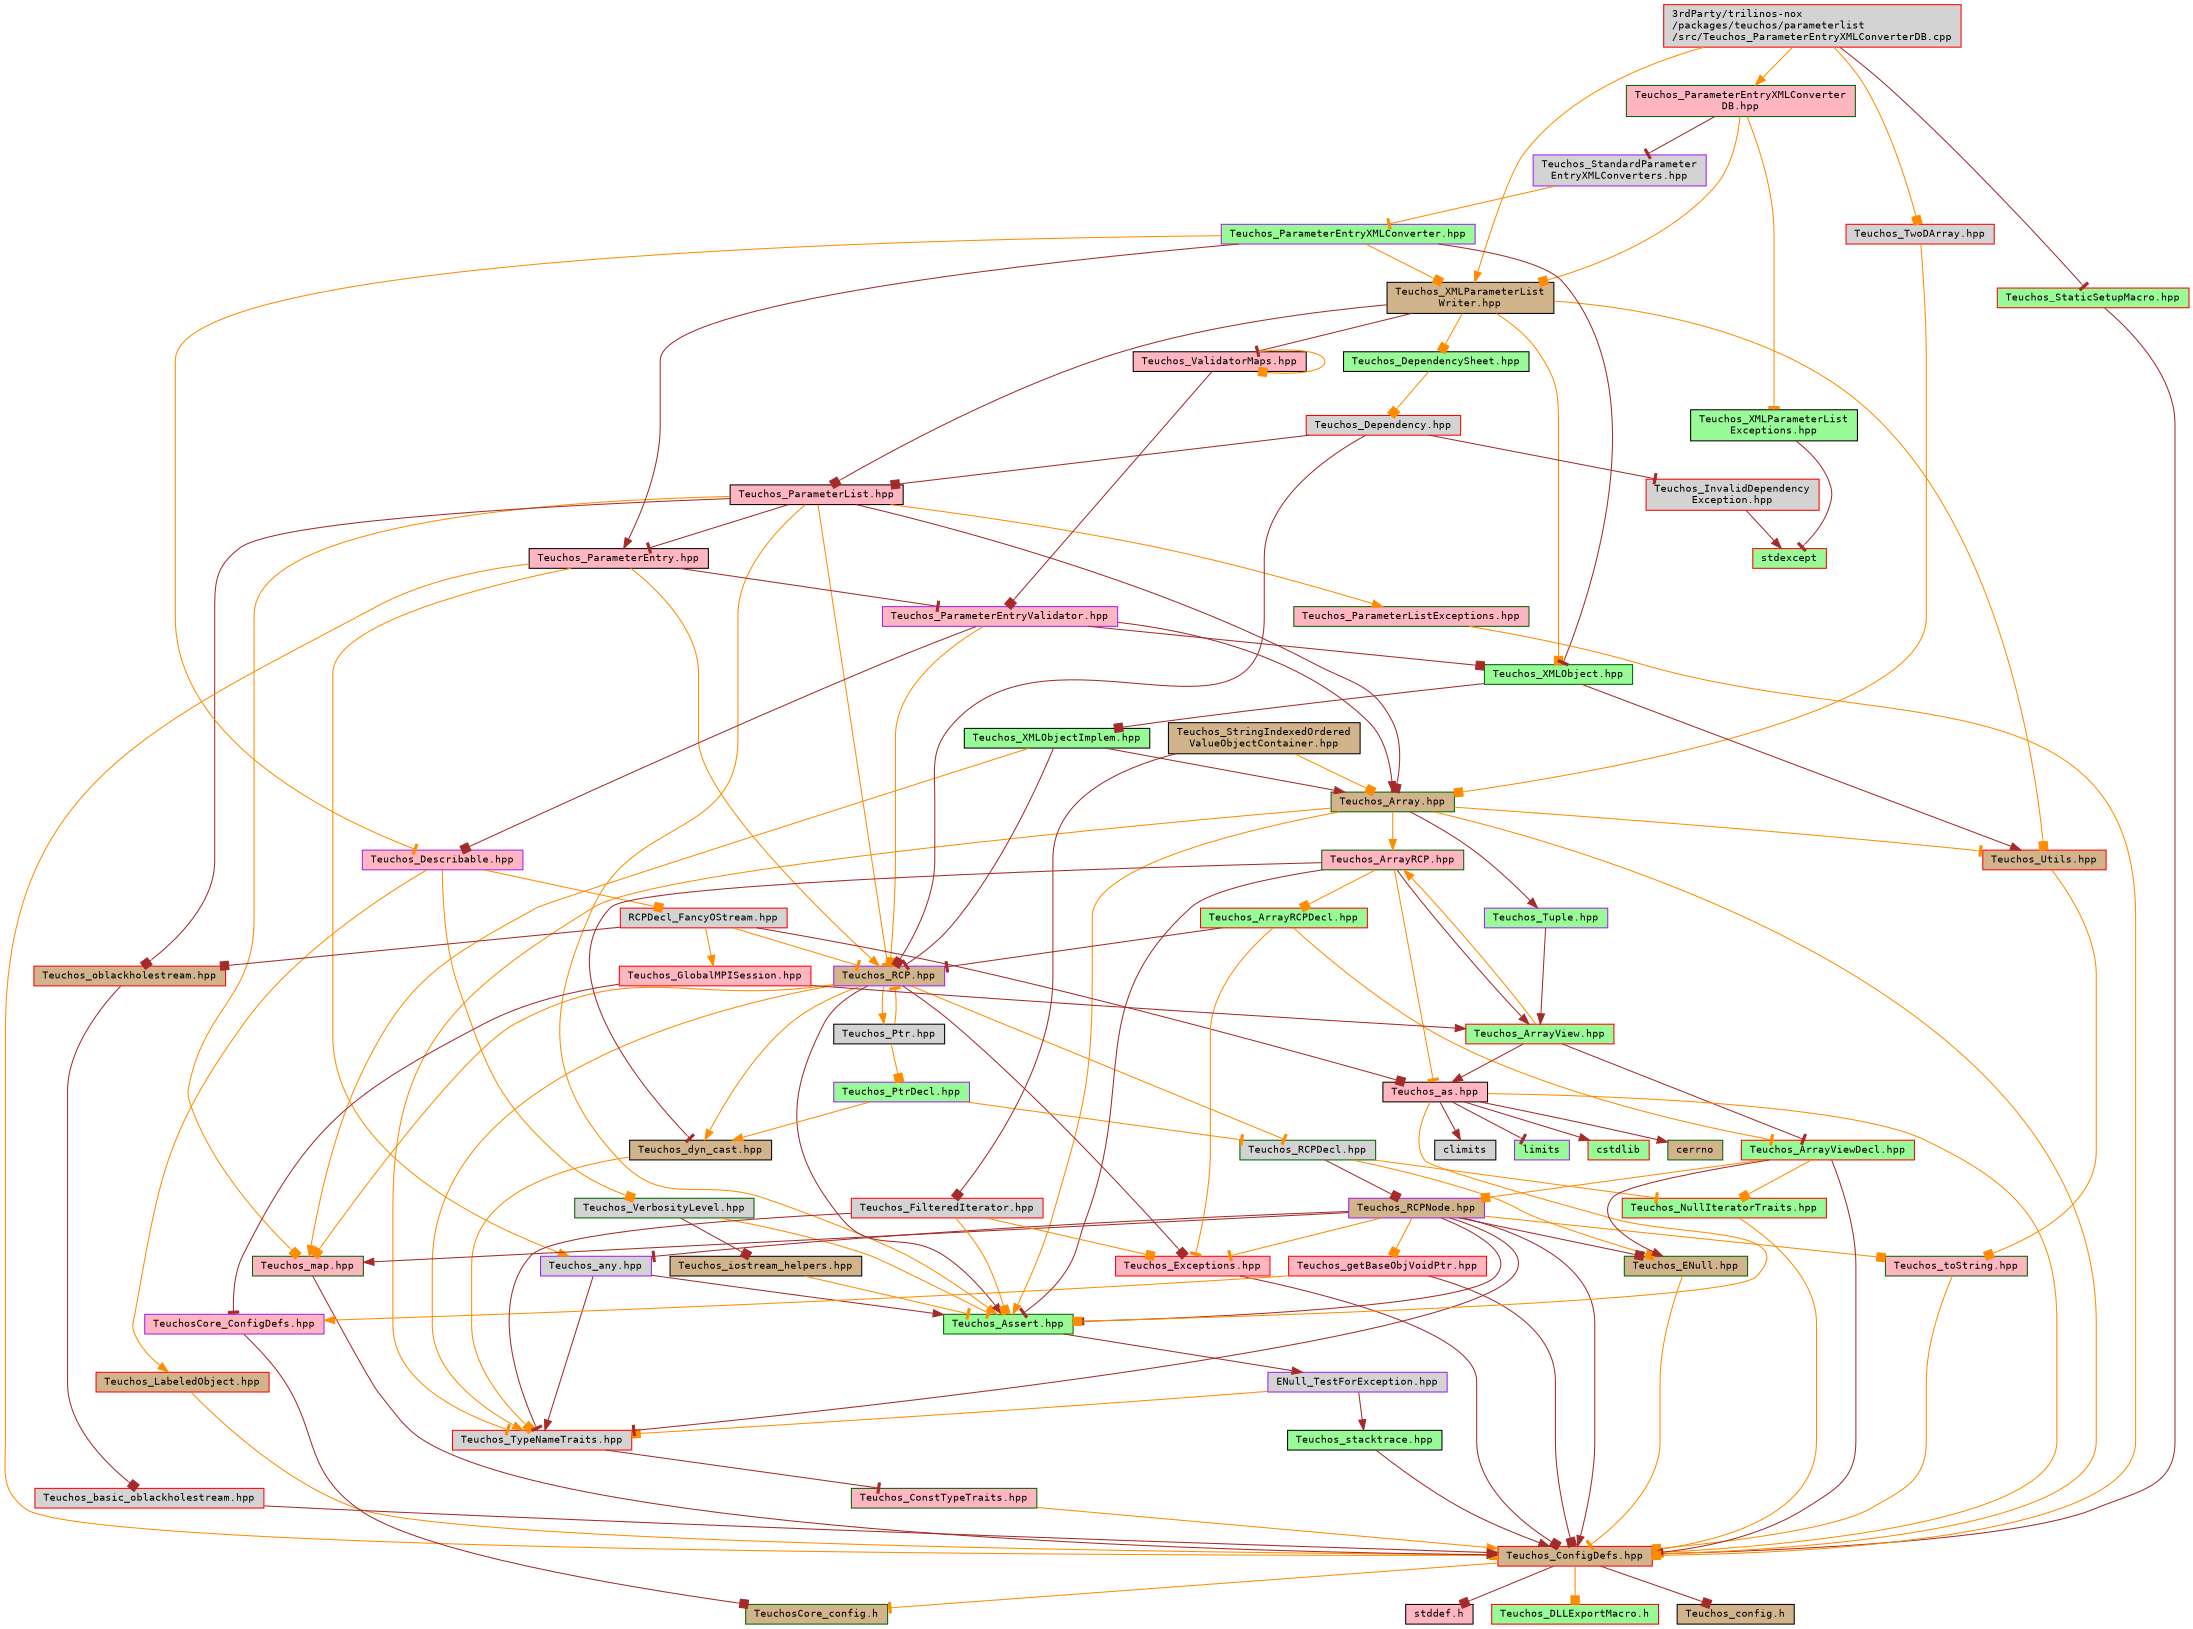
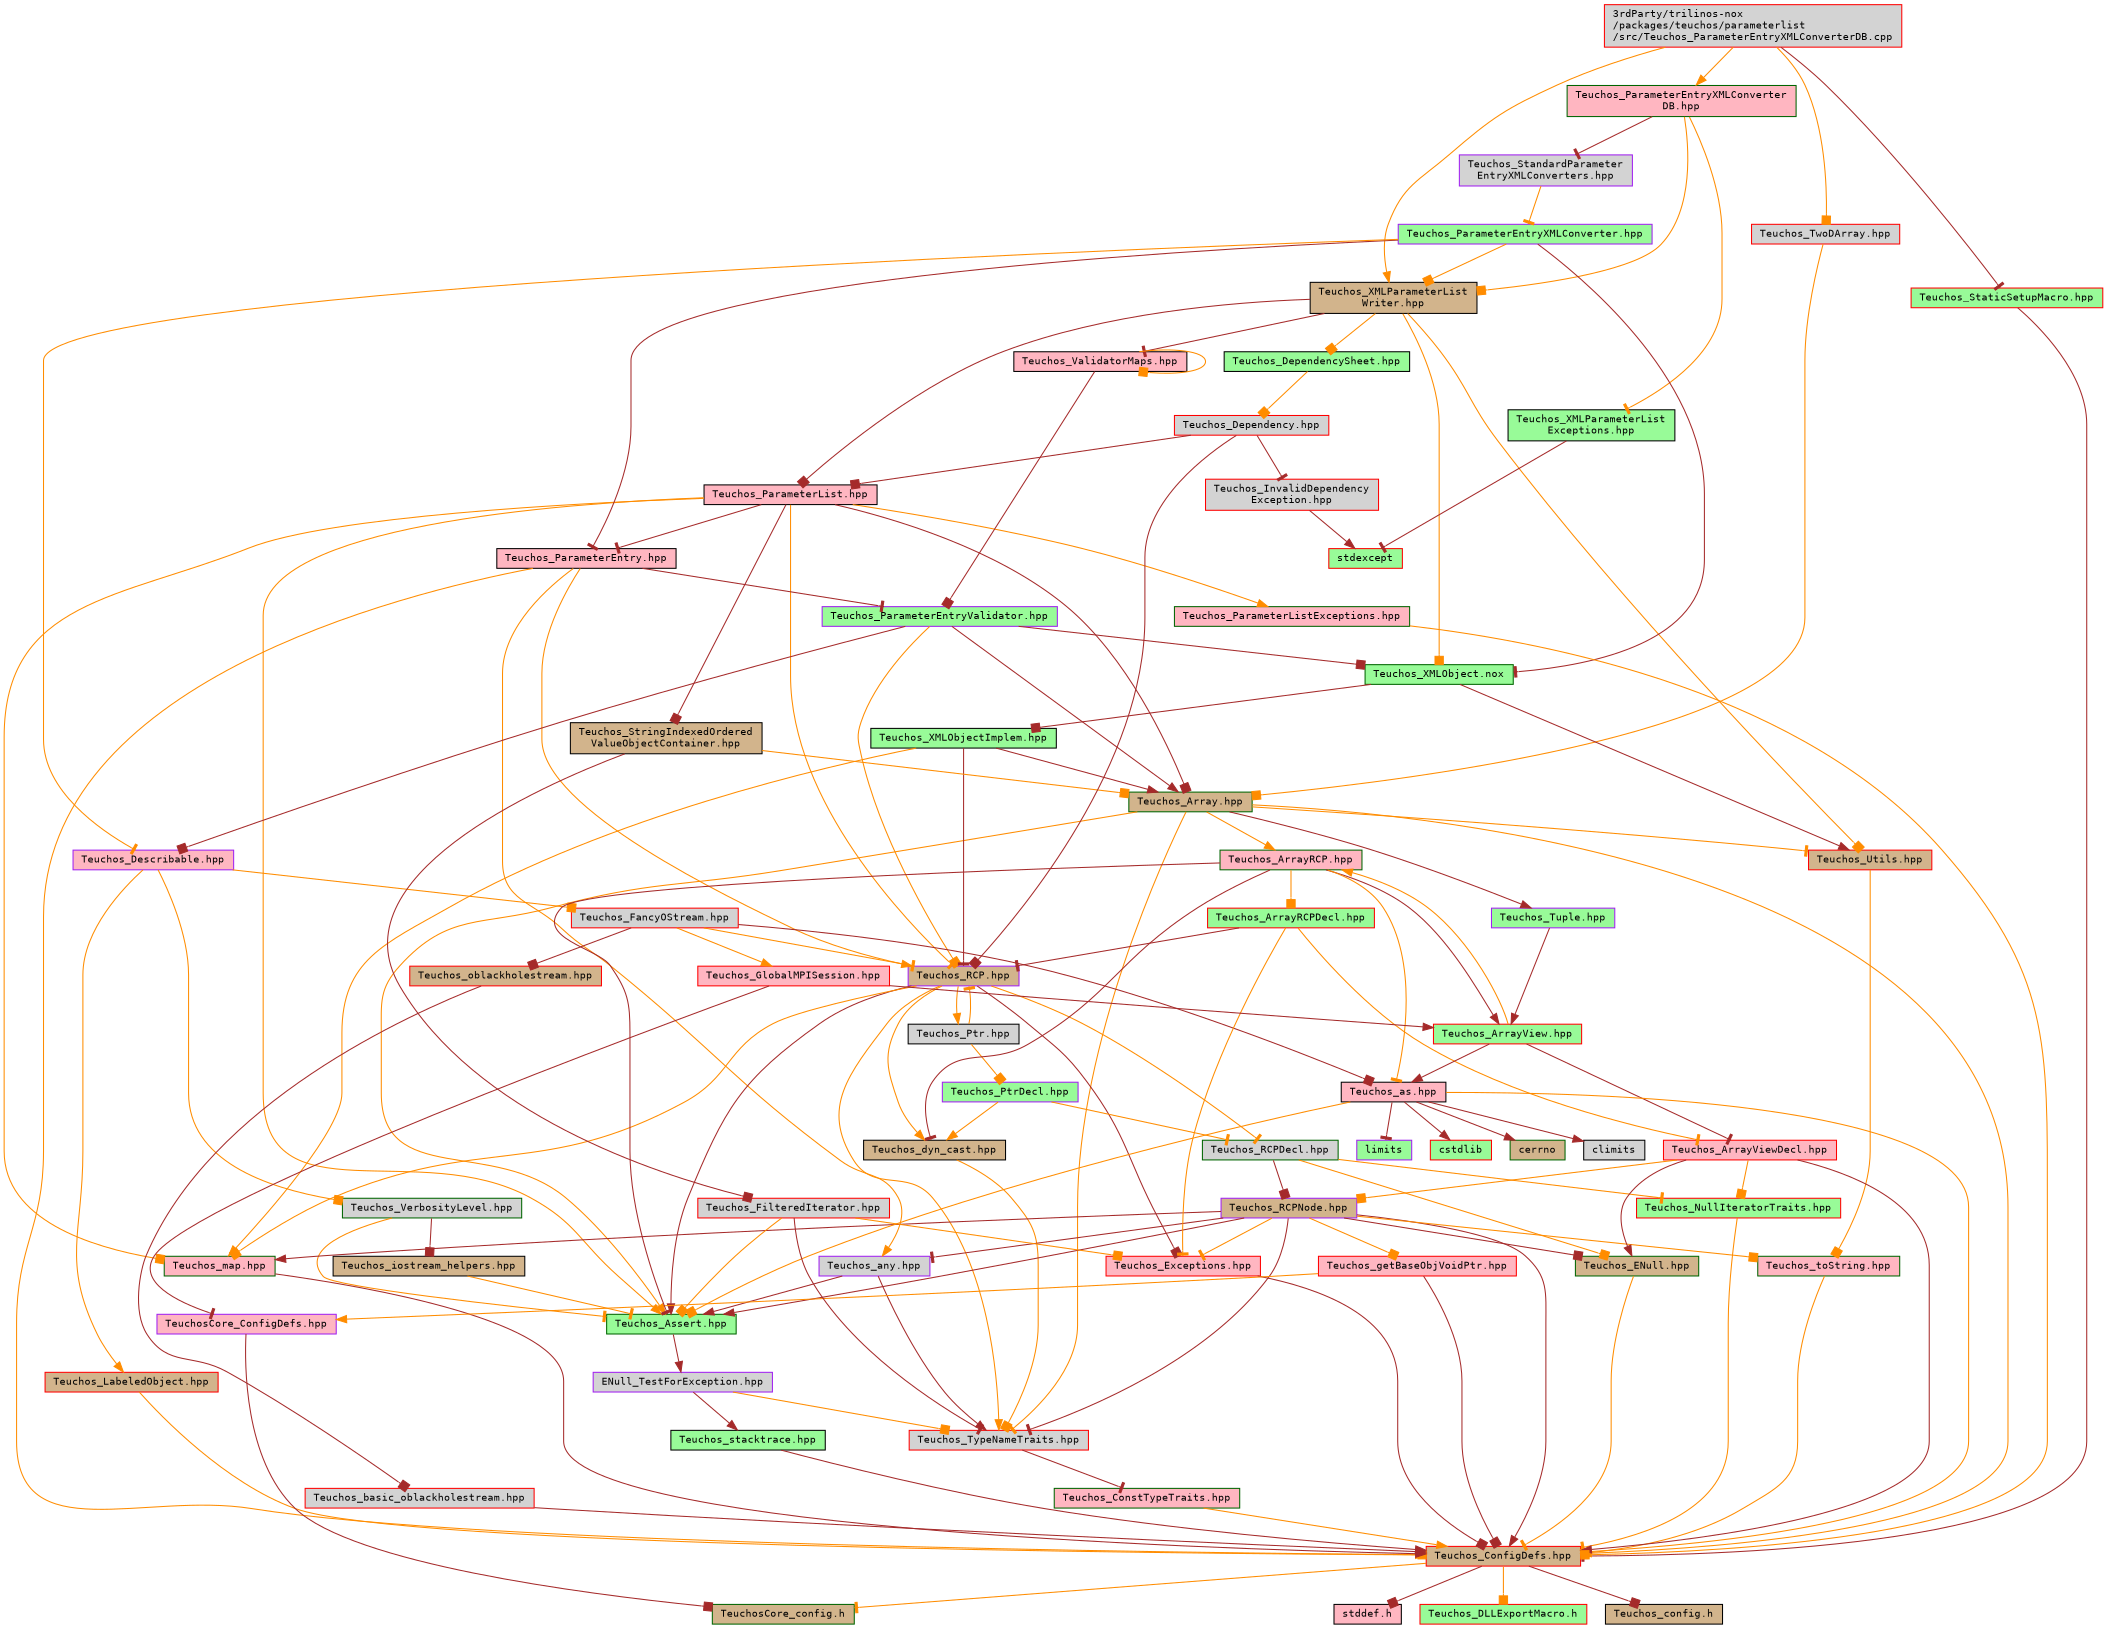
  digraph {
    fontname="DejaVu Sans Mono"
    node [color=red fillcolor=palegreen fontname="DejaVu Sans Mono" fontsize=10 shape=record style=filled]
    edge [arrowhead=box color=darkorange fontname="DejaVu Sans Mono" fontsize=10 labelfontname=Helvetica labelfontsize=10 style=solid]
    n1 [fillcolor=lightgrey fontcolor=black height=0.2 label="3rdParty/trilinos-nox\l/packages/teuchos/parameterlist\l/src/Teuchos_ParameterEntryXMLConverterDB.cpp" width=0.4]
    n2 [color=darkgreen fillcolor=lightpink height=0.2 label="Teuchos_ParameterEntryXMLConverter\lDB.hpp" width=0.4]
    n3 [color=black fillcolor=tan height=0.2 label="Teuchos_XMLParameterList\lWriter.hpp" width=0.4]
    n4 [height=0.2 label="Teuchos_StaticSetupMacro.hpp" width=0.4]
    n5 [fillcolor=lightgrey height=0.2 label="Teuchos_TwoDArray.hpp" width=0.4]
    n6 [color=purple fillcolor=lightgrey height=0.2 label="Teuchos_StandardParameter\lEntryXMLConverters.hpp" width=0.4]
    n7 [color=black height=0.2 label="Teuchos_XMLParameterList\lExceptions.hpp" width=0.4]
-   n8 [color=darkgreen height=0.2 label="Teuchos_XMLObject.hpp" width=0.4]
+   n8 [color=darkgreen height=0.2 label="Teuchos_XMLObject.nox" width=0.4]
    n9 [fillcolor=tan height=0.2 label="Teuchos_Utils.hpp" width=0.4]
    n10 [color=black fillcolor=lightpink height=0.2 label="Teuchos_ParameterList.hpp" width=0.4]
    n11 [color=black height=0.2 label="Teuchos_DependencySheet.hpp" width=0.4]
    n12 [color=black fillcolor=lightpink height=0.2 label="Teuchos_ValidatorMaps.hpp" width=0.4]
    n13 [fillcolor=tan height=0.2 label="Teuchos_ConfigDefs.hpp" width=0.4]
    n14 [color=darkgreen fillcolor=tan height=0.2 label="Teuchos_Array.hpp" width=0.4]
    n15 [color=purple height=0.2 label="Teuchos_ParameterEntryXMLConverter.hpp" width=0.4]
    n16 [height=0.2 label=stdexcept width=0.4]
    n17 [color=black fillcolor=lightpink height=0.2 label="Teuchos_ParameterEntry.hpp" width=0.4]
    n18 [color=purple fillcolor=lightpink height=0.2 label="Teuchos_Describable.hpp" width=0.4]
    n19 [color=purple fillcolor=lightgrey height=0.2 label="Teuchos_any.hpp" width=0.4]
    n20 [color=purple fillcolor=tan height=0.2 label="Teuchos_RCP.hpp" width=0.4]
-   n21 [color=purple fillcolor=lightpink height=0.2 label="Teuchos_ParameterEntryValidator.hpp" width=0.4]
+   n21 [color=purple height=0.2 label="Teuchos_ParameterEntryValidator.hpp" width=0.4]
    n22 [color=black height=0.2 label="Teuchos_XMLObjectImplem.hpp" width=0.4]
    n23 [color=darkgreen fillcolor=lightgrey height=0.2 label="Teuchos_VerbosityLevel.hpp" width=0.4]
-   n24 [fillcolor=lightgrey height=0.2 label="RCPDecl_FancyOStream.hpp" width=0.4]
+   n24 [fillcolor=lightgrey height=0.2 label="Teuchos_FancyOStream.hpp" width=0.4]
    n25 [fillcolor=tan height=0.2 label="Teuchos_LabeledObject.hpp" width=0.4]
    n26 [color=darkgreen fillcolor=tan height=0.2 label="TeuchosCore_config.h" width=0.4]
    n27 [color=black fillcolor=tan height=0.2 label="Teuchos_config.h" width=0.4]
    n28 [color=black fillcolor=lightpink height=0.2 label="stddef.h" width=0.4]
    n29 [height=0.2 label="Teuchos_DLLExportMacro.h" width=0.4]
    n30 [color=darkgreen height=0.2 label="Teuchos_Assert.hpp" width=0.4]
    n31 [fillcolor=lightgrey height=0.2 label="Teuchos_TypeNameTraits.hpp" width=0.4]
    n32 [color=darkgreen fillcolor=lightgrey height=0.2 label="Teuchos_RCPDecl.hpp" width=0.4]
    n33 [color=darkgreen fillcolor=lightpink height=0.2 label="Teuchos_map.hpp" width=0.4]
    n34 [fillcolor=lightpink height=0.2 label="Teuchos_Exceptions.hpp" width=0.4]
    n35 [color=black fillcolor=lightgrey height=0.2 label="Teuchos_Ptr.hpp" width=0.4]
    n36 [color=black fillcolor=tan height=0.2 label="Teuchos_dyn_cast.hpp" width=0.4]
    n37 [color=purple fillcolor=lightgrey height=0.2 label="ENull_TestForException.hpp" width=0.4]
    n38 [color=darkgreen fillcolor=lightpink height=0.2 label="Teuchos_ConstTypeTraits.hpp" width=0.4]
    n39 [color=black height=0.2 label="Teuchos_stacktrace.hpp" width=0.4]
    n40 [color=purple fillcolor=tan height=0.2 label="Teuchos_RCPNode.hpp" width=0.4]
    n41 [color=darkgreen fillcolor=tan height=0.2 label="Teuchos_ENull.hpp" width=0.4]
    n42 [height=0.2 label="Teuchos_NullIteratorTraits.hpp" width=0.4]
    n43 [color=purple height=0.2 label="Teuchos_PtrDecl.hpp" width=0.4]
    n44 [color=darkgreen fillcolor=lightpink height=0.2 label="Teuchos_toString.hpp" width=0.4]
    n45 [fillcolor=lightpink height=0.2 label="Teuchos_getBaseObjVoidPtr.hpp" width=0.4]
    n46 [color=purple fillcolor=lightpink height=0.2 label="TeuchosCore_ConfigDefs.hpp" width=0.4]
    n47 [color=darkgreen fillcolor=lightpink height=0.2 label="Teuchos_ArrayRCP.hpp" width=0.4]
    n48 [color=purple height=0.2 label="Teuchos_Tuple.hpp" width=0.4]
    n49 [height=0.2 label="Teuchos_ArrayRCPDecl.hpp" width=0.4]
    n50 [height=0.2 label="Teuchos_ArrayView.hpp" width=0.4]
    n51 [color=black fillcolor=lightpink height=0.2 label="Teuchos_as.hpp" width=0.4]
-   n52 [height=0.2 label="Teuchos_ArrayViewDecl.hpp" width=0.4]
+   n52 [fillcolor=lightpink height=0.2 label="Teuchos_ArrayViewDecl.hpp" width=0.4]
    n53 [color=purple height=0.2 label=limits width=0.4]
    n54 [height=0.2 label=cstdlib width=0.4]
    n55 [color=darkgreen fillcolor=tan height=0.2 label=cerrno width=0.4]
    n56 [color=black fillcolor=lightgrey height=0.2 label=climits width=0.4]
    n57 [color=black fillcolor=tan height=0.2 label="Teuchos_iostream_helpers.hpp" width=0.4]
    n58 [fillcolor=lightpink height=0.2 label="Teuchos_GlobalMPISession.hpp" width=0.4]
    n59 [fillcolor=tan height=0.2 label="Teuchos_oblackholestream.hpp" width=0.4]
    n60 [fillcolor=lightgrey height=0.2 label="Teuchos_basic_oblackholestream.hpp" width=0.4]
    n61 [color=darkgreen fillcolor=lightpink height=0.2 label="Teuchos_ParameterListExceptions.hpp" width=0.4]
    n62 [color=black fillcolor=tan height=0.2 label="Teuchos_StringIndexedOrdered\lValueObjectContainer.hpp" width=0.4]
    n63 [fillcolor=lightgrey height=0.2 label="Teuchos_Dependency.hpp" width=0.4]
    n64 [fillcolor=lightgrey height=0.2 label="Teuchos_FilteredIterator.hpp" width=0.4]
    n65 [fillcolor=lightgrey height=0.2 label="Teuchos_InvalidDependency\lException.hpp" width=0.4]
    n1 -> n2 [arrowhead=normal]
    n1 -> n3 [arrowhead=normal]
    n1 -> n4 [arrowhead=tee color=brown]
    n1 -> n5
    n2 -> n3
    n2 -> n6 [arrowhead=tee color=brown]
    n2 -> n7 [arrowhead=tee]
    n3 -> n8
    n3 -> n9
    n3 -> n10 [color=brown]
    n3 -> n11
    n3 -> n12 [arrowhead=tee color=brown]
    n4 -> n13 [arrowhead=tee color=brown]
    n5 -> n14
    n6 -> n15 [arrowhead=tee]
    n7 -> n16 [arrowhead=tee color=brown]
    n8 -> n9 [arrowhead=normal color=brown]
    n8 -> n22 [color=brown]
    n9 -> n44
    n10 -> n14 [color=brown]
    n10 -> n17 [arrowhead=tee color=brown]
    n10 -> n20 [arrowhead=tee]
    n10 -> n30 [arrowhead=normal]
    n10 -> n33
    n10 -> n61 [arrowhead=normal]
-   n10 -> n59 [color=brown]
+   n10 -> n62 [color=brown]
    n11 -> n63
    n12 -> n12
    n12 -> n21 [color=brown]
    n13 -> n26 [arrowhead=tee]
    n13 -> n27 [color=brown]
    n13 -> n28 [color=brown]
    n13 -> n29
    n14 -> n9 [arrowhead=tee]
    n14 -> n13 [arrowhead=normal]
    n14 -> n30 [arrowhead=normal]
    n14 -> n31 [arrowhead=tee]
    n14 -> n47 [arrowhead=normal]
    n14 -> n48 [arrowhead=normal color=brown]
    n15 -> n3
    n15 -> n8 [arrowhead=tee color=brown]
-   n15 -> n17 [arrowhead=normal color=brown]
+   n15 -> n17 [arrowhead=tee color=brown]
    n15 -> n18 [arrowhead=tee]
    n17 -> n13
    n17 -> n19 [arrowhead=normal]
    n17 -> n20 [arrowhead=normal]
    n17 -> n21 [arrowhead=tee color=brown]
    n18 -> n23
    n18 -> n24
    n18 -> n25 [arrowhead=normal]
    n19 -> n30 [arrowhead=normal color=brown]
    n19 -> n31 [arrowhead=normal color=brown]
    n20 -> n30 [arrowhead=normal color=brown]
    n20 -> n31 [arrowhead=normal]
    n20 -> n32 [arrowhead=tee]
    n20 -> n33
    n20 -> n34 [color=brown]
    n20 -> n35 [arrowhead=normal]
    n20 -> n36 [arrowhead=normal]
    n21 -> n8 [color=brown]
    n21 -> n14 [arrowhead=normal color=brown]
    n21 -> n18 [color=brown]
    n21 -> n20
    n22 -> n14 [arrowhead=normal color=brown]
    n22 -> n20 [arrowhead=tee color=brown]
    n22 -> n33 [arrowhead=normal]
    n23 -> n30 [arrowhead=tee]
    n23 -> n57 [color=brown]
    n24 -> n20 [arrowhead=tee]
    n24 -> n51 [color=brown]
    n24 -> n58 [arrowhead=normal]
    n24 -> n59 [color=brown]
    n25 -> n13 [arrowhead=normal]
    n30 -> n37 [arrowhead=normal color=brown]
    n31 -> n38 [arrowhead=tee color=brown]
    n32 -> n40 [color=brown]
    n32 -> n41
    n32 -> n42 [arrowhead=tee]
    n33 -> n13 [arrowhead=normal color=brown]
    n34 -> n13 [color=brown]
    n35 -> n20 [arrowhead=tee]
    n35 -> n43
    n36 -> n31
    n37 -> n31
    n37 -> n39 [arrowhead=normal color=brown]
    n38 -> n13 [arrowhead=normal]
    n39 -> n13 [arrowhead=normal color=brown]
    n40 -> n13 [arrowhead=normal color=brown]
    n40 -> n19 [arrowhead=tee color=brown]
    n40 -> n30 [arrowhead=normal color=brown]
    n40 -> n31 [arrowhead=tee color=brown]
    n40 -> n33 [arrowhead=normal color=brown]
    n40 -> n34 [arrowhead=tee]
    n40 -> n41 [color=brown]
    n40 -> n44
    n40 -> n45
    n41 -> n13 [arrowhead=tee]
    n42 -> n13 [arrowhead=tee]
    n43 -> n32 [arrowhead=tee]
    n43 -> n36 [arrowhead=normal]
    n44 -> n13
    n45 -> n13 [color=brown]
    n45 -> n46 [arrowhead=normal]
    n46 -> n26 [color=brown]
    n47 -> n30 [arrowhead=tee color=brown]
    n47 -> n36 [arrowhead=tee color=brown]
    n47 -> n49
    n47 -> n50 [arrowhead=normal color=brown]
    n47 -> n51 [arrowhead=tee]
    n48 -> n50 [arrowhead=normal color=brown]
    n49 -> n20 [arrowhead=tee color=brown]
    n49 -> n34 [arrowhead=tee]
    n49 -> n52 [arrowhead=tee]
    n50 -> n47 [arrowhead=normal]
    n50 -> n51 [arrowhead=normal color=brown]
    n50 -> n52 [arrowhead=tee color=brown]
    n51 -> n13 [arrowhead=tee]
    n51 -> n30
    n51 -> n53 [arrowhead=tee color=brown]
    n51 -> n54 [arrowhead=normal color=brown]
    n51 -> n55 [arrowhead=normal color=brown]
    n51 -> n56 [arrowhead=normal color=brown]
    n52 -> n13 [arrowhead=normal color=brown]
    n52 -> n40
    n52 -> n41 [arrowhead=normal color=brown]
    n52 -> n42
    n57 -> n30 [arrowhead=tee]
    n58 -> n46 [arrowhead=tee color=brown]
    n58 -> n50 [arrowhead=normal color=brown]
    n59 -> n60 [color=brown]
    n60 -> n13 [arrowhead=normal color=brown]
    n61 -> n13
    n62 -> n14
    n62 -> n64 [color=brown]
    n63 -> n10 [color=brown]
    n63 -> n20 [color=brown]
    n63 -> n65 [arrowhead=tee color=brown]
    n64 -> n30
    n64 -> n31 [arrowhead=tee color=brown]
    n64 -> n34
    n65 -> n16 [arrowhead=normal color=brown]
  }
